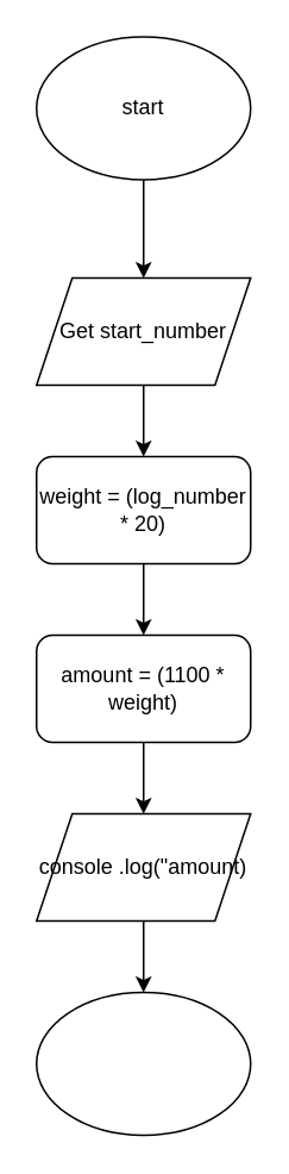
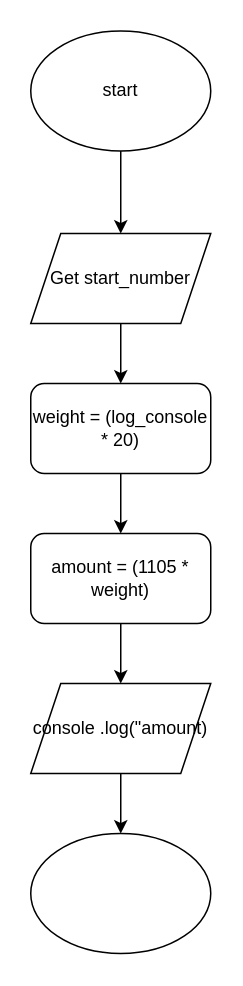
  <mxCell id="0" />
  <mxCell id="1" parent="0" />
  <mxCell id="2" style="edgeStyle=none;html=1;" edge="1" parent="1" source="3"><mxGeometry relative="1" as="geometry"><mxPoint x="80" y="155" as="targetPoint" /></mxGeometry></mxCell>
  <mxCell id="3" value="start" style="ellipse;whiteSpace=wrap;html=1;" vertex="1" parent="1"><mxGeometry x="20" y="20" width="120" height="80" as="geometry" /></mxCell>
  <mxCell id="4" style="edgeStyle=none;html=1;" edge="1" parent="1" source="5"><mxGeometry relative="1" as="geometry"><mxPoint x="80" y="255" as="targetPoint" /></mxGeometry></mxCell>
  <mxCell id="5" value="Get start_number" style="shape=parallelogram;perimeter=parallelogramPerimeter;whiteSpace=wrap;html=1;fixedSize=1;" vertex="1" parent="1"><mxGeometry x="20" y="155" width="120" height="60" as="geometry" /></mxCell>
  <mxCell id="6" style="edgeStyle=none;html=1;" edge="1" parent="1" source="7"><mxGeometry relative="1" as="geometry"><mxPoint x="80" y="355" as="targetPoint" /></mxGeometry></mxCell>
- <mxCell id="7" value="weight = (log_number * 20)" style="rounded=1;whiteSpace=wrap;html=1;" vertex="1" parent="1"><mxGeometry x="20" y="255" width="120" height="60" as="geometry" /></mxCell>
+ <mxCell id="7" value="weight = (log_console * 20)" style="rounded=1;whiteSpace=wrap;html=1;" vertex="1" parent="1"><mxGeometry x="20" y="255" width="120" height="60" as="geometry" /></mxCell>
  <mxCell id="8" style="edgeStyle=none;html=1;" edge="1" parent="1" source="9"><mxGeometry relative="1" as="geometry"><mxPoint x="80" y="455" as="targetPoint" /></mxGeometry></mxCell>
- <mxCell id="9" value="amount = (1100 * weight)" style="rounded=1;whiteSpace=wrap;html=1;" vertex="1" parent="1"><mxGeometry x="20" y="355" width="120" height="60" as="geometry" /></mxCell>
+ <mxCell id="9" value="amount = (1105 * weight)" style="rounded=1;whiteSpace=wrap;html=1;" vertex="1" parent="1"><mxGeometry x="20" y="355" width="120" height="60" as="geometry" /></mxCell>
  <mxCell id="10" style="edgeStyle=none;html=1;" edge="1" parent="1" source="11"><mxGeometry relative="1" as="geometry"><mxPoint x="80" y="555" as="targetPoint" /></mxGeometry></mxCell>
  <mxCell id="11" value="console .log(&quot;amount)" style="shape=parallelogram;perimeter=parallelogramPerimeter;whiteSpace=wrap;html=1;fixedSize=1;" vertex="1" parent="1"><mxGeometry x="20" y="455" width="120" height="60" as="geometry" /></mxCell>
  <mxCell id="12" value="" style="ellipse;whiteSpace=wrap;html=1;" vertex="1" parent="1"><mxGeometry x="20" y="555" width="120" height="80" as="geometry" /></mxCell>
